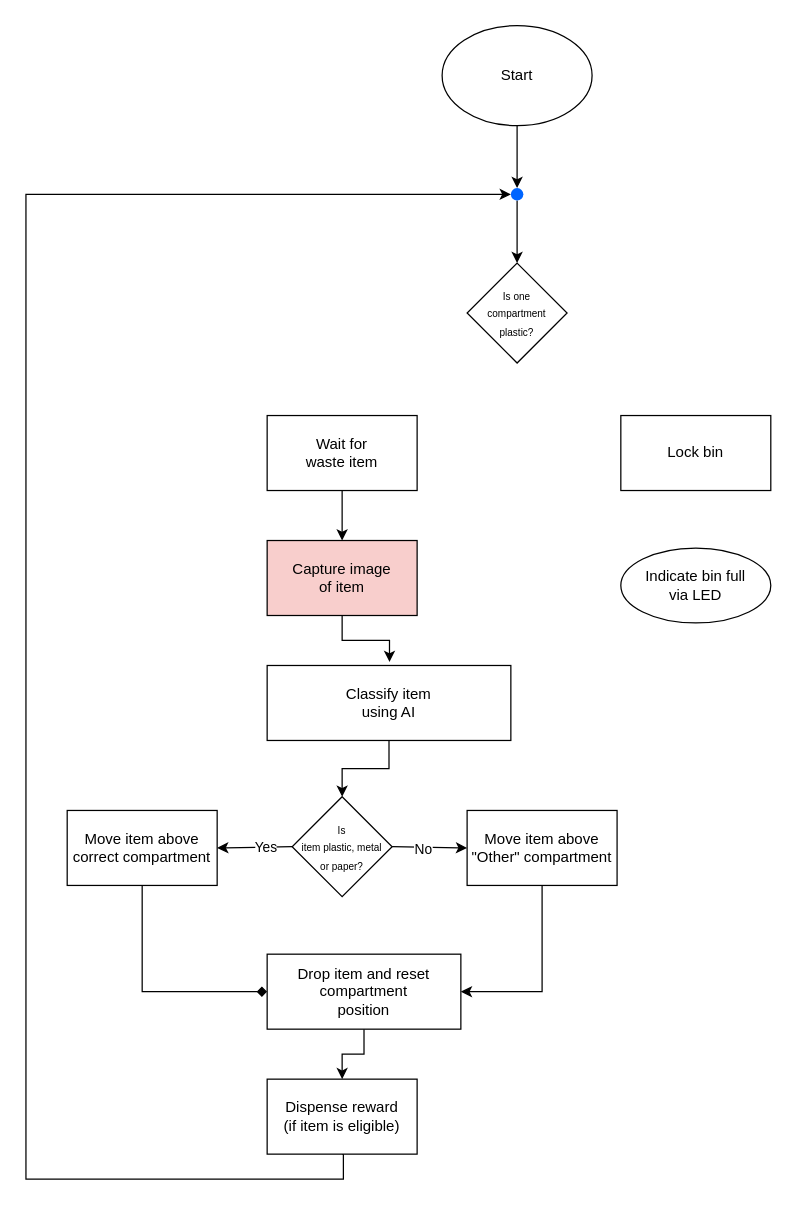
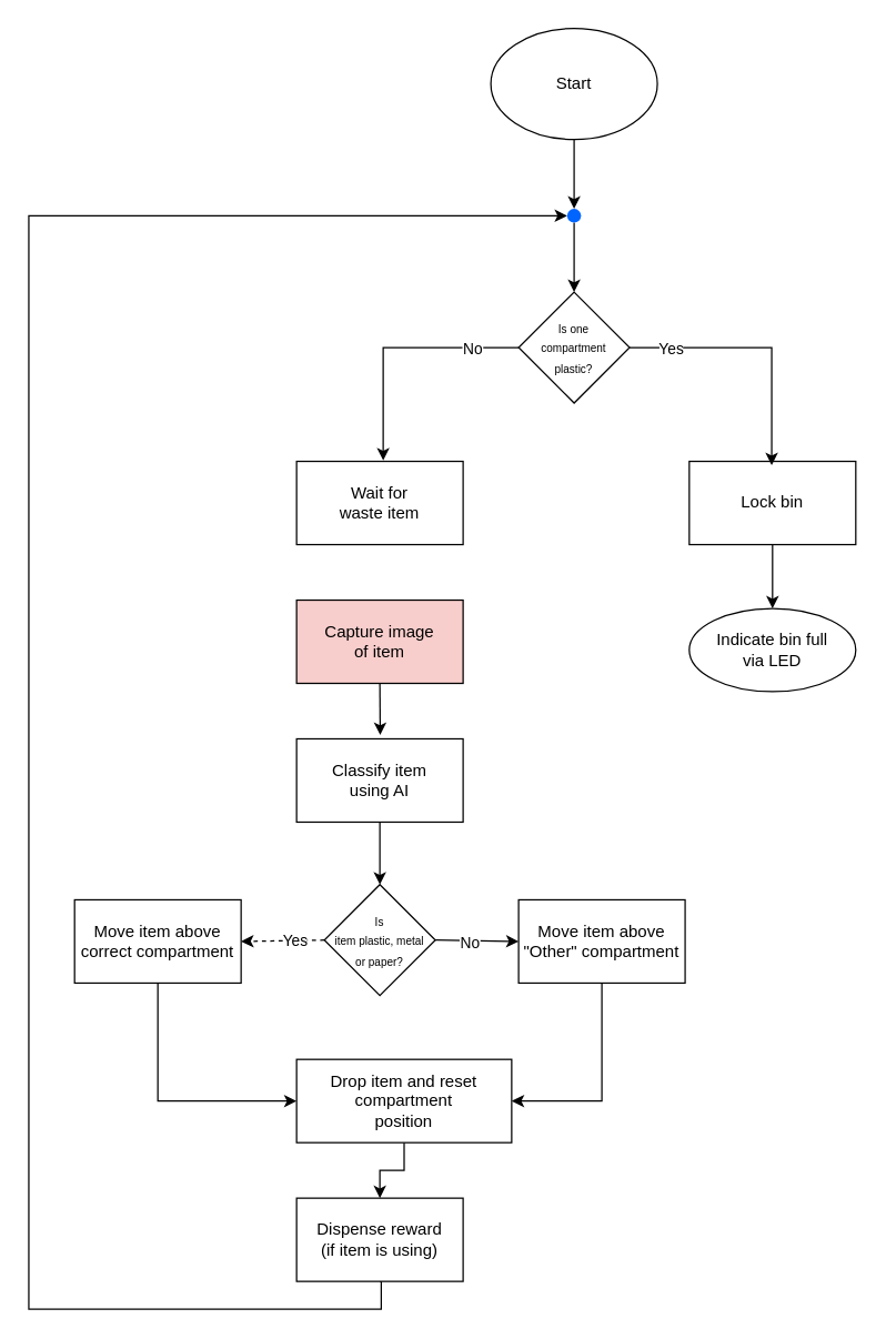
  <mxCell id="0" />
  <mxCell id="1" parent="0" />
  <mxCell id="2" style="edgeStyle=orthogonalEdgeStyle;rounded=0;orthogonalLoop=1;jettySize=auto;html=1;exitX=0.5;exitY=1;exitDx=0;exitDy=0;entryX=0.5;entryY=0;entryDx=0;entryDy=0;" edge="1" parent="1" source="3" target="26"><mxGeometry relative="1" as="geometry" /></mxCell>
  <mxCell id="3" value="Start" style="ellipse;whiteSpace=wrap;html=1;" vertex="1" parent="1"><mxGeometry x="353" y="20" width="120" height="80" as="geometry" /></mxCell>
- <mxCell id="4" style="edgeStyle=orthogonalEdgeStyle;rounded=0;orthogonalLoop=1;jettySize=auto;html=1;exitX=0.5;exitY=1;exitDx=0;exitDy=0;entryX=0.5;entryY=0;entryDx=0;entryDy=0;" edge="1" parent="1" source="5" target="6"><mxGeometry relative="1" as="geometry" /></mxCell>
  <mxCell id="5" value="Wait for&lt;div&gt;waste item&lt;/div&gt;" style="rounded=0;whiteSpace=wrap;html=1;" vertex="1" parent="1"><mxGeometry x="213" y="332" width="120" height="60" as="geometry" /></mxCell>
  <mxCell id="6" value="Capture image&lt;div&gt;of item&lt;/div&gt;" style="rounded=0;whiteSpace=wrap;html=1;fillColor=#f8cecc;" vertex="1" parent="1"><mxGeometry x="213" y="432" width="120" height="60" as="geometry" /></mxCell>
  <mxCell id="7" style="edgeStyle=orthogonalEdgeStyle;rounded=0;orthogonalLoop=1;jettySize=auto;html=1;exitX=0.5;exitY=1;exitDx=0;exitDy=0;entryX=0.5;entryY=0;entryDx=0;entryDy=0;" edge="1" parent="1" source="8" target="13"><mxGeometry relative="1" as="geometry" /></mxCell>
- <mxCell id="8" value="Classify item&lt;div&gt;using AI&lt;/div&gt;" style="rounded=0;whiteSpace=wrap;html=1;" vertex="1" parent="1"><mxGeometry x="213" y="532" width="195" height="60" as="geometry" /></mxCell>
+ <mxCell id="8" value="Classify item&lt;div&gt;using AI&lt;/div&gt;" style="rounded=0;whiteSpace=wrap;html=1;" vertex="1" parent="1"><mxGeometry x="213" y="532" width="120" height="60" as="geometry" /></mxCell>
  <mxCell id="9" style="edgeStyle=none;rounded=0;orthogonalLoop=1;jettySize=auto;html=1;exitX=1;exitY=0.5;exitDx=0;exitDy=0;entryX=0;entryY=0.5;entryDx=0;entryDy=0;" edge="1" parent="1" source="13" target="22"><mxGeometry relative="1" as="geometry" /></mxCell>
  <mxCell id="10" value="No" style="edgeLabel;html=1;align=center;verticalAlign=middle;resizable=0;points=[];" vertex="1" connectable="0" parent="9"><mxGeometry x="-0.161" y="-1" relative="1" as="geometry"><mxPoint as="offset" /></mxGeometry></mxCell>
- <mxCell id="11" style="edgeStyle=none;rounded=0;orthogonalLoop=1;jettySize=auto;html=1;exitX=0;exitY=0.5;exitDx=0;exitDy=0;entryX=1;entryY=0.5;entryDx=0;entryDy=0;" edge="1" parent="1" source="13" target="15"><mxGeometry relative="1" as="geometry" /></mxCell>
+ <mxCell id="11" style="edgeStyle=none;rounded=0;orthogonalLoop=1;jettySize=auto;html=1;exitX=0;exitY=0.5;exitDx=0;exitDy=0;entryX=1;entryY=0.5;entryDx=0;entryDy=0;dashed=1;" edge="1" parent="1" source="13" target="15"><mxGeometry relative="1" as="geometry" /></mxCell>
  <mxCell id="12" value="Yes" style="edgeLabel;html=1;align=center;verticalAlign=middle;resizable=0;points=[];" vertex="1" connectable="0" parent="11"><mxGeometry x="-0.283" relative="1" as="geometry"><mxPoint as="offset" /></mxGeometry></mxCell>
  <mxCell id="13" value="&lt;font style=&quot;font-size: 8px;&quot;&gt;Is&lt;/font&gt;&lt;div&gt;&lt;font style=&quot;font-size: 8px;&quot;&gt;item plastic,&amp;nbsp;&lt;/font&gt;&lt;span style=&quot;font-size: 8px; background-color: transparent; color: light-dark(rgb(0, 0, 0), rgb(255, 255, 255));&quot;&gt;metal&lt;/span&gt;&lt;/div&gt;&lt;div&gt;&lt;span style=&quot;font-size: 8px; background-color: transparent; color: light-dark(rgb(0, 0, 0), rgb(255, 255, 255));&quot;&gt;or paper?&lt;/span&gt;&lt;/div&gt;" style="rhombus;whiteSpace=wrap;html=1;" vertex="1" parent="1"><mxGeometry x="233" y="637" width="80" height="80" as="geometry" /></mxCell>
- <mxCell id="14" style="edgeStyle=orthogonalEdgeStyle;rounded=0;orthogonalLoop=1;jettySize=auto;html=1;exitX=0.5;exitY=1;exitDx=0;exitDy=0;entryX=0;entryY=0.5;entryDx=0;entryDy=0;endArrow=diamond;" edge="1" parent="1" source="15" target="17"><mxGeometry relative="1" as="geometry" /></mxCell>
+ <mxCell id="14" style="edgeStyle=orthogonalEdgeStyle;rounded=0;orthogonalLoop=1;jettySize=auto;html=1;exitX=0.5;exitY=1;exitDx=0;exitDy=0;entryX=0;entryY=0.5;entryDx=0;entryDy=0;" edge="1" parent="1" source="15" target="17"><mxGeometry relative="1" as="geometry" /></mxCell>
  <mxCell id="15" value="Move item above&lt;div&gt;correct compartment&lt;/div&gt;" style="rounded=0;whiteSpace=wrap;html=1;" vertex="1" parent="1"><mxGeometry x="53" y="648" width="120" height="60" as="geometry" /></mxCell>
  <mxCell id="16" style="edgeStyle=orthogonalEdgeStyle;rounded=0;orthogonalLoop=1;jettySize=auto;html=1;exitX=0.5;exitY=1;exitDx=0;exitDy=0;entryX=0.5;entryY=0;entryDx=0;entryDy=0;" edge="1" parent="1" source="17" target="19"><mxGeometry relative="1" as="geometry" /></mxCell>
  <mxCell id="17" value="Drop item and reset&lt;div&gt;compartment&lt;/div&gt;&lt;div&gt;position&lt;/div&gt;" style="rounded=0;whiteSpace=wrap;html=1;" vertex="1" parent="1"><mxGeometry x="213" y="763" width="155" height="60" as="geometry" /></mxCell>
  <mxCell id="18" style="edgeStyle=orthogonalEdgeStyle;rounded=0;orthogonalLoop=1;jettySize=auto;html=1;exitX=0.5;exitY=1;exitDx=0;exitDy=0;entryX=0;entryY=0.5;entryDx=0;entryDy=0;" edge="1" parent="1" source="19" target="26"><mxGeometry relative="1" as="geometry"><mxPoint x="324" y="150" as="targetPoint" /><Array as="points"><mxPoint x="274" y="943" /><mxPoint x="20" y="943" /><mxPoint x="20" y="155" /></Array></mxGeometry></mxCell>
- <mxCell id="19" value="Dispense reward&lt;div&gt;(if item is eligible)&lt;/div&gt;" style="rounded=0;whiteSpace=wrap;html=1;" vertex="1" parent="1"><mxGeometry x="213" y="863" width="120" height="60" as="geometry" /></mxCell>
+ <mxCell id="19" value="Dispense reward&lt;div&gt;(if item is using)&lt;/div&gt;" style="rounded=0;whiteSpace=wrap;html=1;" vertex="1" parent="1"><mxGeometry x="213" y="863" width="120" height="60" as="geometry" /></mxCell>
  <mxCell id="20" style="edgeStyle=orthogonalEdgeStyle;rounded=0;orthogonalLoop=1;jettySize=auto;html=1;exitX=0.5;exitY=1;exitDx=0;exitDy=0;entryX=0.502;entryY=-0.047;entryDx=0;entryDy=0;entryPerimeter=0;" edge="1" parent="1" source="6" target="8"><mxGeometry relative="1" as="geometry" /></mxCell>
  <mxCell id="21" style="edgeStyle=orthogonalEdgeStyle;rounded=0;orthogonalLoop=1;jettySize=auto;html=1;exitX=0.5;exitY=1;exitDx=0;exitDy=0;entryX=1;entryY=0.5;entryDx=0;entryDy=0;" edge="1" parent="1" source="22" target="17"><mxGeometry relative="1" as="geometry" /></mxCell>
  <mxCell id="22" value="Move item above&lt;div&gt;&quot;Other&quot; compartment&lt;/div&gt;" style="rounded=0;whiteSpace=wrap;html=1;" vertex="1" parent="1"><mxGeometry x="373" y="648" width="120" height="60" as="geometry" /></mxCell>
  <mxCell id="23" value="Indicate bin full&lt;div&gt;via LED&lt;/div&gt;" style="ellipse;whiteSpace=wrap;html=1;" vertex="1" parent="1"><mxGeometry x="496" y="438" width="120" height="60" as="geometry" /></mxCell>
  <mxCell id="24" value="&lt;span style=&quot;font-size: 8px;&quot;&gt;Is one&lt;/span&gt;&lt;div&gt;&lt;span style=&quot;font-size: 8px;&quot;&gt;compartment&lt;/span&gt;&lt;div&gt;&lt;span style=&quot;font-size: 8px;&quot;&gt;plastic?&lt;/span&gt;&lt;/div&gt;&lt;/div&gt;" style="rhombus;whiteSpace=wrap;html=1;" vertex="1" parent="1"><mxGeometry x="373" y="210" width="80" height="80" as="geometry" /></mxCell>
  <mxCell id="25" style="edgeStyle=orthogonalEdgeStyle;rounded=0;orthogonalLoop=1;jettySize=auto;html=1;exitX=0.5;exitY=1;exitDx=0;exitDy=0;" edge="1" parent="1" source="26" target="24"><mxGeometry relative="1" as="geometry" /></mxCell>
  <mxCell id="26" value="" style="shape=ellipse;fillColor=#0065FF;strokeColor=none;html=1;sketch=0;" vertex="1" parent="1"><mxGeometry x="408" y="150" width="10" height="10" as="geometry" /></mxCell>
+ <mxCell id="27" style="edgeStyle=orthogonalEdgeStyle;rounded=0;orthogonalLoop=1;jettySize=auto;html=1;exitX=0.5;exitY=1;exitDx=0;exitDy=0;entryX=0.5;entryY=0;entryDx=0;entryDy=0;" edge="1" parent="1" source="28" target="23"><mxGeometry relative="1" as="geometry" /></mxCell>
  <mxCell id="28" value="Lock bin" style="rounded=0;whiteSpace=wrap;html=1;" vertex="1" parent="1"><mxGeometry x="496" y="332" width="120" height="60" as="geometry" /></mxCell>
+ <mxCell id="29" style="edgeStyle=orthogonalEdgeStyle;rounded=0;orthogonalLoop=1;jettySize=auto;html=1;exitX=1;exitY=0.5;exitDx=0;exitDy=0;entryX=0.495;entryY=0.047;entryDx=0;entryDy=0;entryPerimeter=0;" edge="1" parent="1" source="24" target="28"><mxGeometry relative="1" as="geometry" /></mxCell>
+ <mxCell id="30" value="Yes" style="edgeLabel;html=1;align=center;verticalAlign=middle;resizable=0;points=[];" vertex="1" connectable="0" parent="29"><mxGeometry x="-0.69" relative="1" as="geometry"><mxPoint as="offset" /></mxGeometry></mxCell>
+ <mxCell id="31" style="edgeStyle=orthogonalEdgeStyle;rounded=0;orthogonalLoop=1;jettySize=auto;html=1;exitX=0;exitY=0.5;exitDx=0;exitDy=0;entryX=0.52;entryY=-0.011;entryDx=0;entryDy=0;entryPerimeter=0;" edge="1" parent="1" source="24" target="5"><mxGeometry relative="1" as="geometry" /></mxCell>
+ <mxCell id="32" value="No" style="edgeLabel;html=1;align=center;verticalAlign=middle;resizable=0;points=[];" vertex="1" connectable="0" parent="31"><mxGeometry x="-0.621" relative="1" as="geometry"><mxPoint as="offset" /></mxGeometry></mxCell>
